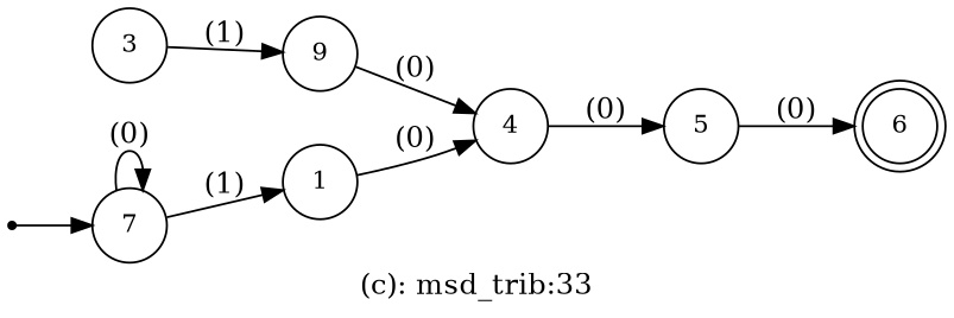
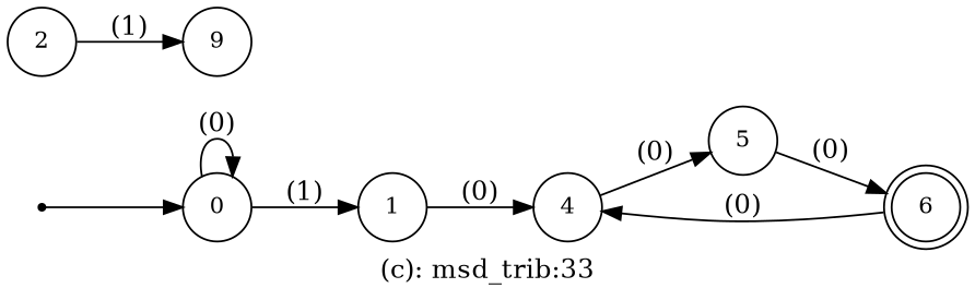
  digraph {
    label="(c): msd_trib:33"
    rankdir=LR
    node [fontsize=12 shape=circle]
-   n1 [label=7]
+   n1 [label=0]
    n2 [label=1]
    n3 [label=4]
-   n4 [label=3]
+   n4 [label=2]
    n5 [label=9]
    n6 [label=5]
    n7 [label=6 shape=doublecircle]
    n8 [label=6 shape=point]
    n1 -> n1 [label="(0)"]
    n1 -> n2 [label="(1)"]
    n2 -> n3 [label="(0)"]
    n3 -> n6 [label="(0)"]
    n4 -> n5 [label="(1)"]
-   n5 -> n3 [label="(0)"]
+   n7 -> n3 [label="(0)"]
    n6 -> n7 [label="(0)"]
    n8 -> n1
  }
